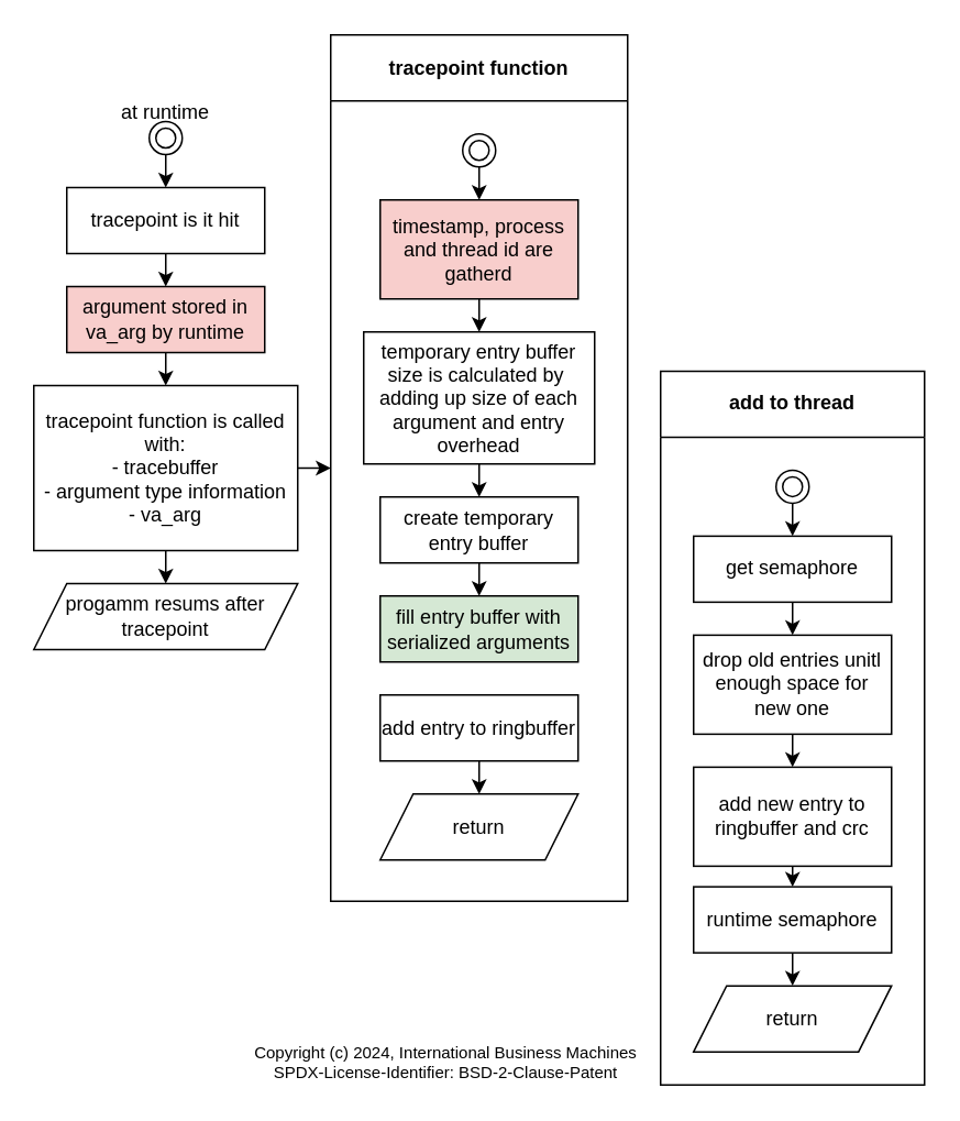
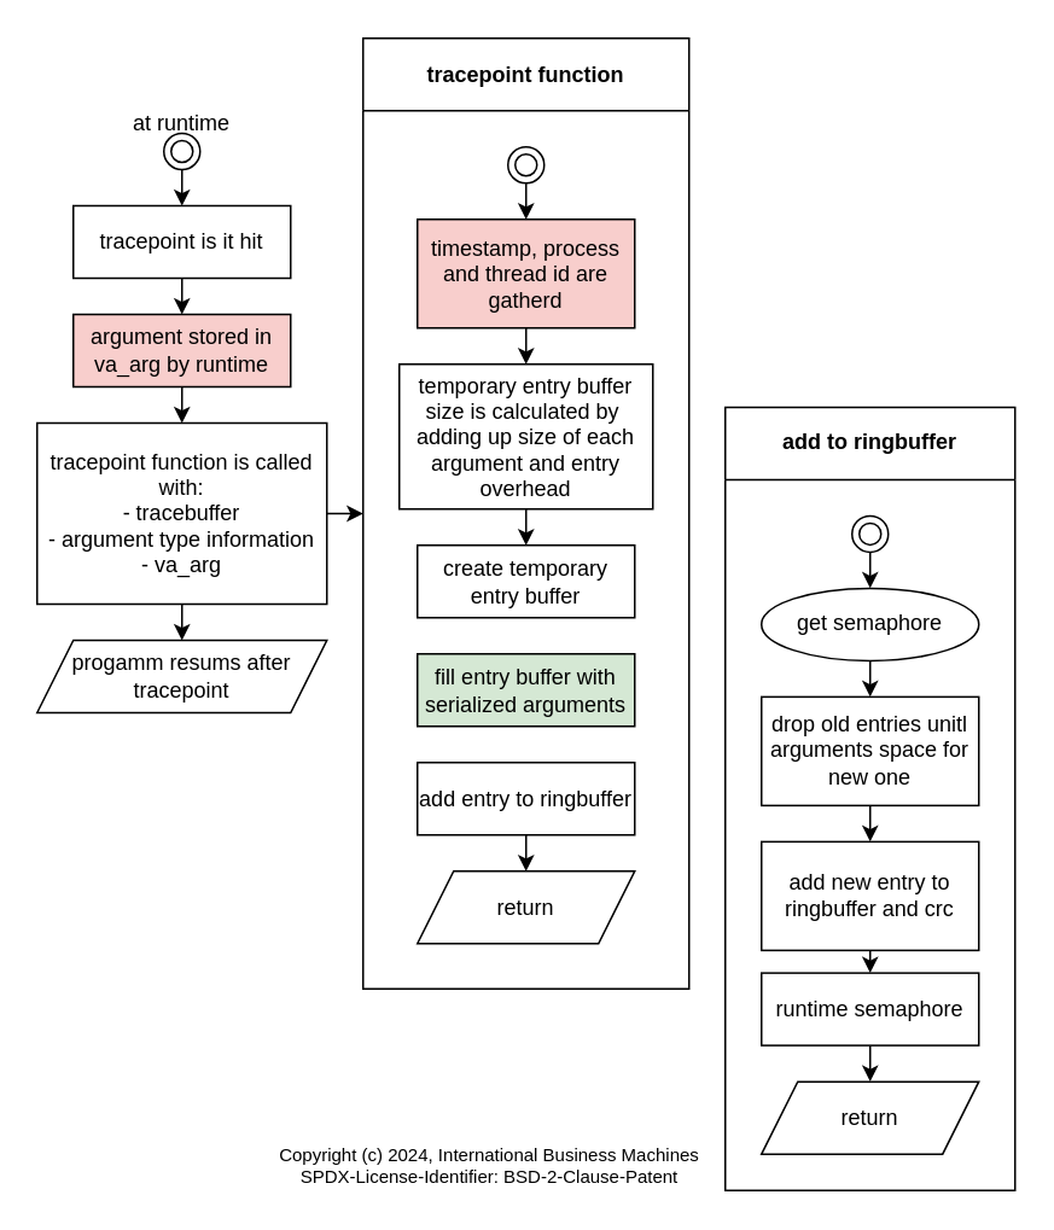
  <mxCell id="0" />
  <mxCell id="1" parent="0" />
  <mxCell id="2" style="edgeStyle=none;html=1;" parent="1" source="3" target="8" edge="1"><mxGeometry relative="1" as="geometry" /></mxCell>
  <mxCell id="3" value="tracepoint is it hit" style="rounded=0;whiteSpace=wrap;html=1;" parent="1" vertex="1"><mxGeometry x="40" y="113" width="120" height="40" as="geometry" /></mxCell>
  <mxCell id="4" style="edgeStyle=none;html=1;" parent="1" source="5" target="3" edge="1"><mxGeometry relative="1" as="geometry" /></mxCell>
  <mxCell id="5" value="" style="ellipse;shape=doubleEllipse;html=1;dashed=0;whitespace=wrap;aspect=fixed;" parent="1" vertex="1"><mxGeometry x="90" y="73" width="20" height="20" as="geometry" /></mxCell>
  <mxCell id="6" value="at runtime" style="text;html=1;strokeColor=none;fillColor=none;align=center;verticalAlign=middle;whiteSpace=wrap;rounded=0;" parent="1" vertex="1"><mxGeometry x="40" y="53" width="120" height="30" as="geometry" /></mxCell>
  <mxCell id="7" style="edgeStyle=none;html=1;" parent="1" source="8" target="11" edge="1"><mxGeometry relative="1" as="geometry" /></mxCell>
  <mxCell id="8" value="argument stored in va_arg by runtime" style="rounded=0;whiteSpace=wrap;html=1;fillColor=#f8cecc;" parent="1" vertex="1"><mxGeometry x="40" y="173" width="120" height="40" as="geometry" /></mxCell>
  <mxCell id="9" style="edgeStyle=none;html=1;" parent="1" source="11" target="25" edge="1"><mxGeometry relative="1" as="geometry" /></mxCell>
  <mxCell id="10" style="edgeStyle=none;html=1;" parent="1" source="11" target="12" edge="1"><mxGeometry relative="1" as="geometry" /></mxCell>
  <mxCell id="11" value="tracepoint function is called&lt;br&gt;with:&lt;br&gt;- tracebuffer&lt;br&gt;- argument type information &lt;br&gt;- va_arg" style="rounded=0;whiteSpace=wrap;html=1;" parent="1" vertex="1"><mxGeometry x="20" y="233" width="160" height="100" as="geometry" /></mxCell>
  <mxCell id="12" value="tracepoint function" style="swimlane;whiteSpace=wrap;html=1;startSize=40;" parent="1" vertex="1"><mxGeometry x="200" y="20.5" width="180" height="525" as="geometry" /></mxCell>
  <mxCell id="13" style="edgeStyle=none;html=1;" parent="12" source="14" target="16" edge="1"><mxGeometry relative="1" as="geometry" /></mxCell>
  <mxCell id="14" value="timestamp, process and thread id are gatherd" style="rounded=0;whiteSpace=wrap;html=1;fillColor=#f8cecc;" parent="12" vertex="1"><mxGeometry x="30" y="100" width="120" height="60" as="geometry" /></mxCell>
  <mxCell id="15" style="edgeStyle=none;html=1;" parent="12" source="16" target="18" edge="1"><mxGeometry relative="1" as="geometry" /></mxCell>
  <mxCell id="16" value="temporary entry buffer size is calculated by&amp;nbsp; adding up size of each argument and entry overhead" style="rounded=0;whiteSpace=wrap;html=1;" parent="12" vertex="1"><mxGeometry x="20" y="180" width="140" height="80" as="geometry" /></mxCell>
- <mxCell id="17" style="edgeStyle=none;html=1;" parent="12" source="18" target="19" edge="1"><mxGeometry relative="1" as="geometry" /></mxCell>
  <mxCell id="18" value="create temporary entry buffer" style="rounded=0;whiteSpace=wrap;html=1;" parent="12" vertex="1"><mxGeometry x="30" y="280" width="120" height="40" as="geometry" /></mxCell>
  <mxCell id="19" value="fill entry buffer with serialized arguments" style="rounded=0;whiteSpace=wrap;html=1;fillColor=#d5e8d4;" parent="12" vertex="1"><mxGeometry x="30" y="340" width="120" height="40" as="geometry" /></mxCell>
  <mxCell id="20" style="edgeStyle=none;html=1;" parent="12" source="21" target="14" edge="1"><mxGeometry relative="1" as="geometry" /></mxCell>
  <mxCell id="21" value="" style="ellipse;shape=doubleEllipse;html=1;dashed=0;whitespace=wrap;aspect=fixed;" parent="12" vertex="1"><mxGeometry x="80" y="60" width="20" height="20" as="geometry" /></mxCell>
  <mxCell id="22" style="edgeStyle=none;html=1;" parent="12" source="23" target="24" edge="1"><mxGeometry relative="1" as="geometry" /></mxCell>
  <mxCell id="23" value="add entry to ringbuffer" style="rounded=0;whiteSpace=wrap;html=1;" parent="12" vertex="1"><mxGeometry x="30" y="400" width="120" height="40" as="geometry" /></mxCell>
  <mxCell id="24" value="return" style="shape=parallelogram;perimeter=parallelogramPerimeter;whiteSpace=wrap;html=1;fixedSize=1;" parent="12" vertex="1"><mxGeometry x="30" y="460" width="120" height="40" as="geometry" /></mxCell>
  <mxCell id="25" value="progamm resums after tracepoint" style="shape=parallelogram;perimeter=parallelogramPerimeter;whiteSpace=wrap;html=1;fixedSize=1;" parent="1" vertex="1"><mxGeometry x="20" y="353" width="160" height="40" as="geometry" /></mxCell>
- <mxCell id="26" value="add to thread" style="swimlane;whiteSpace=wrap;html=1;startSize=40;" parent="1" vertex="1"><mxGeometry x="400" y="224.25" width="160" height="432.5" as="geometry" /></mxCell>
+ <mxCell id="26" value="add to ringbuffer" style="swimlane;whiteSpace=wrap;html=1;startSize=40;" parent="1" vertex="1"><mxGeometry x="400" y="224.25" width="160" height="432.5" as="geometry" /></mxCell>
  <mxCell id="27" style="edgeStyle=none;html=1;" parent="26" source="28" target="30" edge="1"><mxGeometry relative="1" as="geometry" /></mxCell>
  <mxCell id="28" value="" style="ellipse;shape=doubleEllipse;html=1;dashed=0;whitespace=wrap;aspect=fixed;" parent="26" vertex="1"><mxGeometry x="70" y="60" width="20" height="20" as="geometry" /></mxCell>
  <mxCell id="29" style="edgeStyle=none;html=1;" parent="26" source="30" target="32" edge="1"><mxGeometry relative="1" as="geometry" /></mxCell>
- <mxCell id="30" value="get semaphore" style="rounded=0;whiteSpace=wrap;html=1;" parent="26" vertex="1"><mxGeometry x="20" y="100" width="120" height="40" as="geometry" /></mxCell>
+ <mxCell id="30" value="get semaphore" style="ellipse;whiteSpace=wrap;html=1;" parent="26" vertex="1"><mxGeometry x="20" y="100" width="120" height="40" as="geometry" /></mxCell>
  <mxCell id="31" style="edgeStyle=none;html=1;" parent="26" source="32" target="34" edge="1"><mxGeometry relative="1" as="geometry" /></mxCell>
- <mxCell id="32" value="drop old entries unitl enough space for new one" style="rounded=0;whiteSpace=wrap;html=1;" parent="26" vertex="1"><mxGeometry x="20" y="160" width="120" height="60" as="geometry" /></mxCell>
+ <mxCell id="32" value="drop old entries unitl arguments space for new one" style="rounded=0;whiteSpace=wrap;html=1;" parent="26" vertex="1"><mxGeometry x="20" y="160" width="120" height="60" as="geometry" /></mxCell>
  <mxCell id="33" style="edgeStyle=none;html=1;" parent="26" source="34" target="36" edge="1"><mxGeometry relative="1" as="geometry" /></mxCell>
  <mxCell id="34" value="add new entry to ringbuffer and crc" style="rounded=0;whiteSpace=wrap;html=1;" parent="26" vertex="1"><mxGeometry x="20" y="240" width="120" height="60" as="geometry" /></mxCell>
  <mxCell id="35" style="edgeStyle=none;html=1;" parent="26" source="36" target="37" edge="1"><mxGeometry relative="1" as="geometry" /></mxCell>
  <mxCell id="36" value="runtime semaphore" style="rounded=0;whiteSpace=wrap;html=1;" parent="26" vertex="1"><mxGeometry x="20" y="312.5" width="120" height="40" as="geometry" /></mxCell>
  <mxCell id="37" value="return" style="shape=parallelogram;perimeter=parallelogramPerimeter;whiteSpace=wrap;html=1;fixedSize=1;" parent="26" vertex="1"><mxGeometry x="20" y="372.5" width="120" height="40" as="geometry" /></mxCell>
  <mxCell id="38" value="Copyright (c) 2024, International Business Machines&lt;br style=&quot;font-size: 10px;&quot;&gt;SPDX-License-Identifier: BSD-2-Clause-Patent" style="rounded=1;whiteSpace=wrap;html=1;fontSize=10;fontColor=default;fillColor=none;strokeColor=none;" vertex="1" parent="1"><mxGeometry x="150" y="633" width="240" height="20" as="geometry" /></mxCell>
